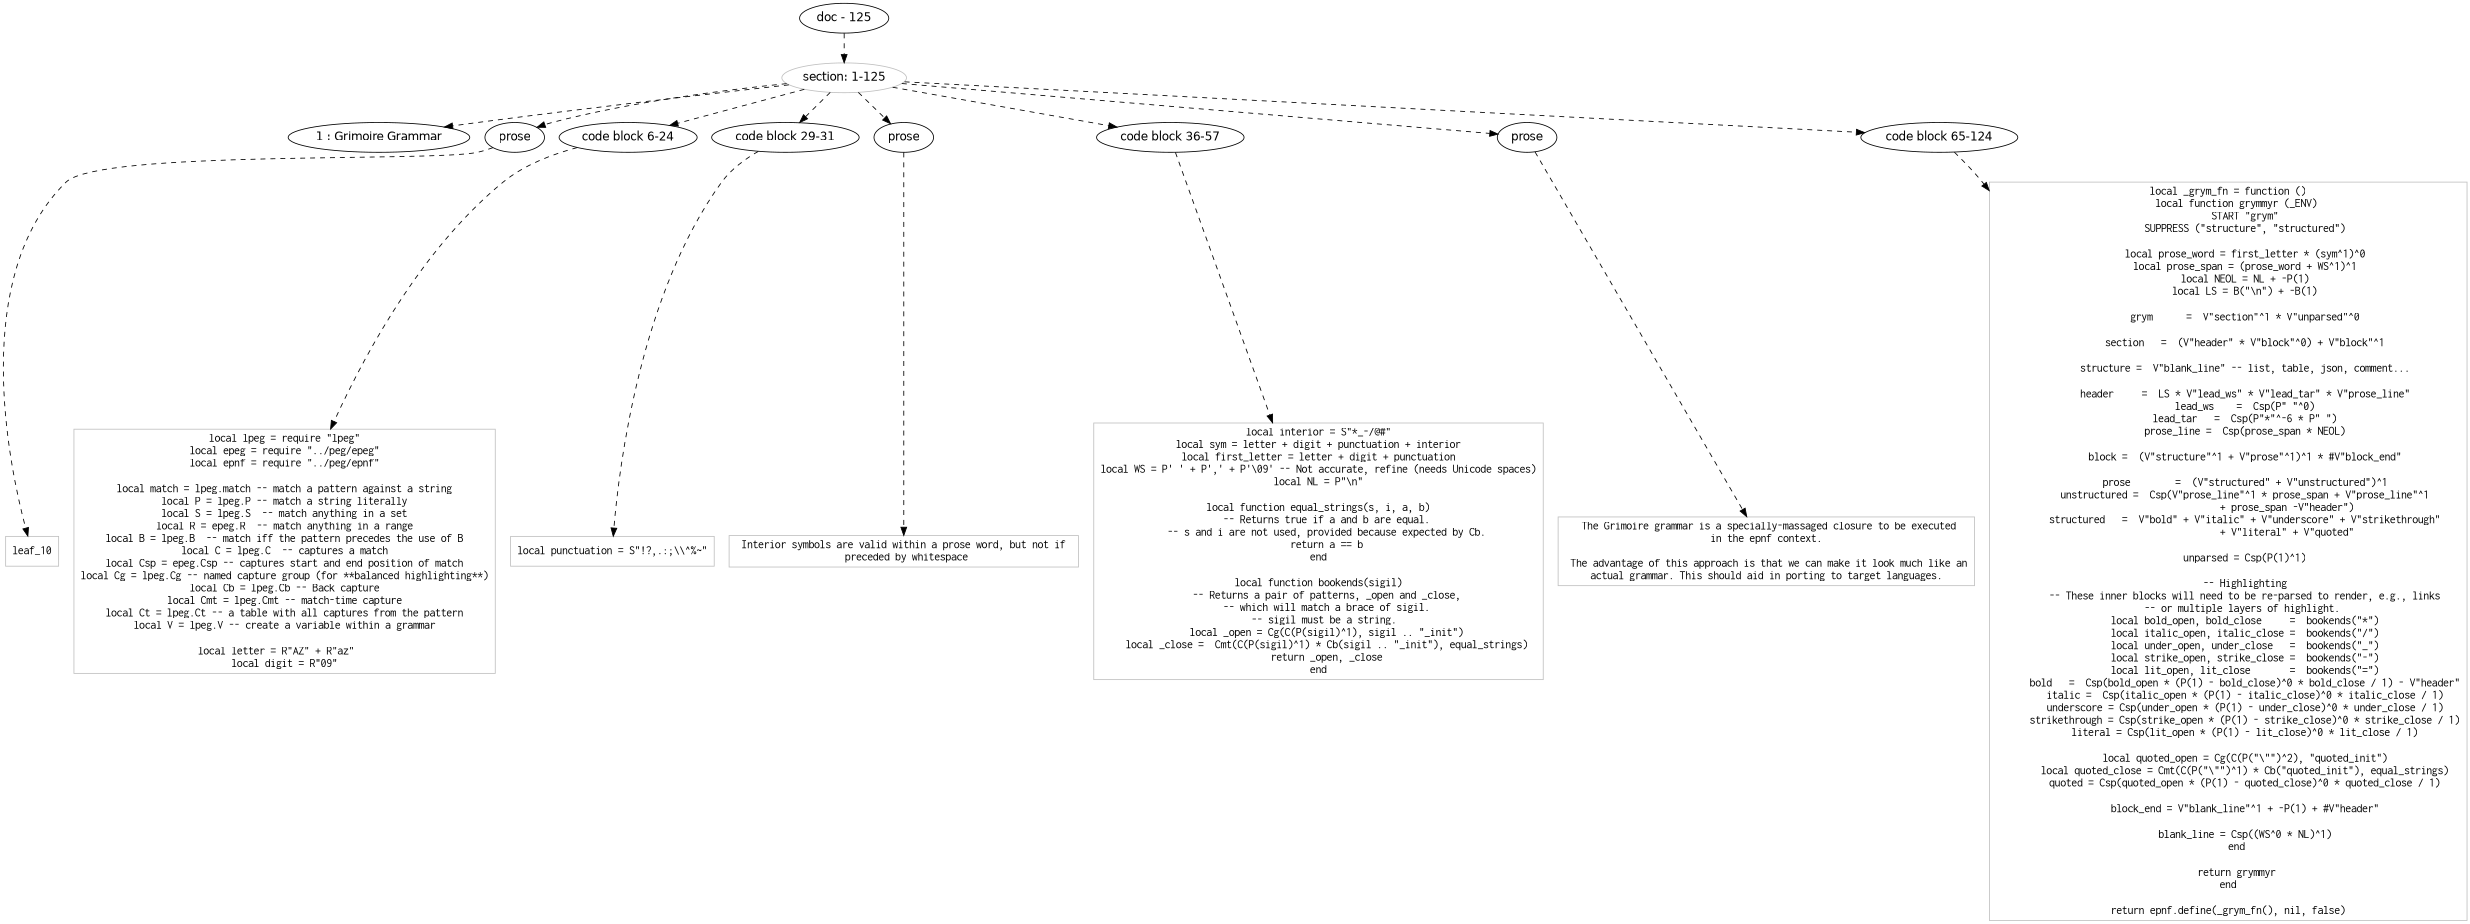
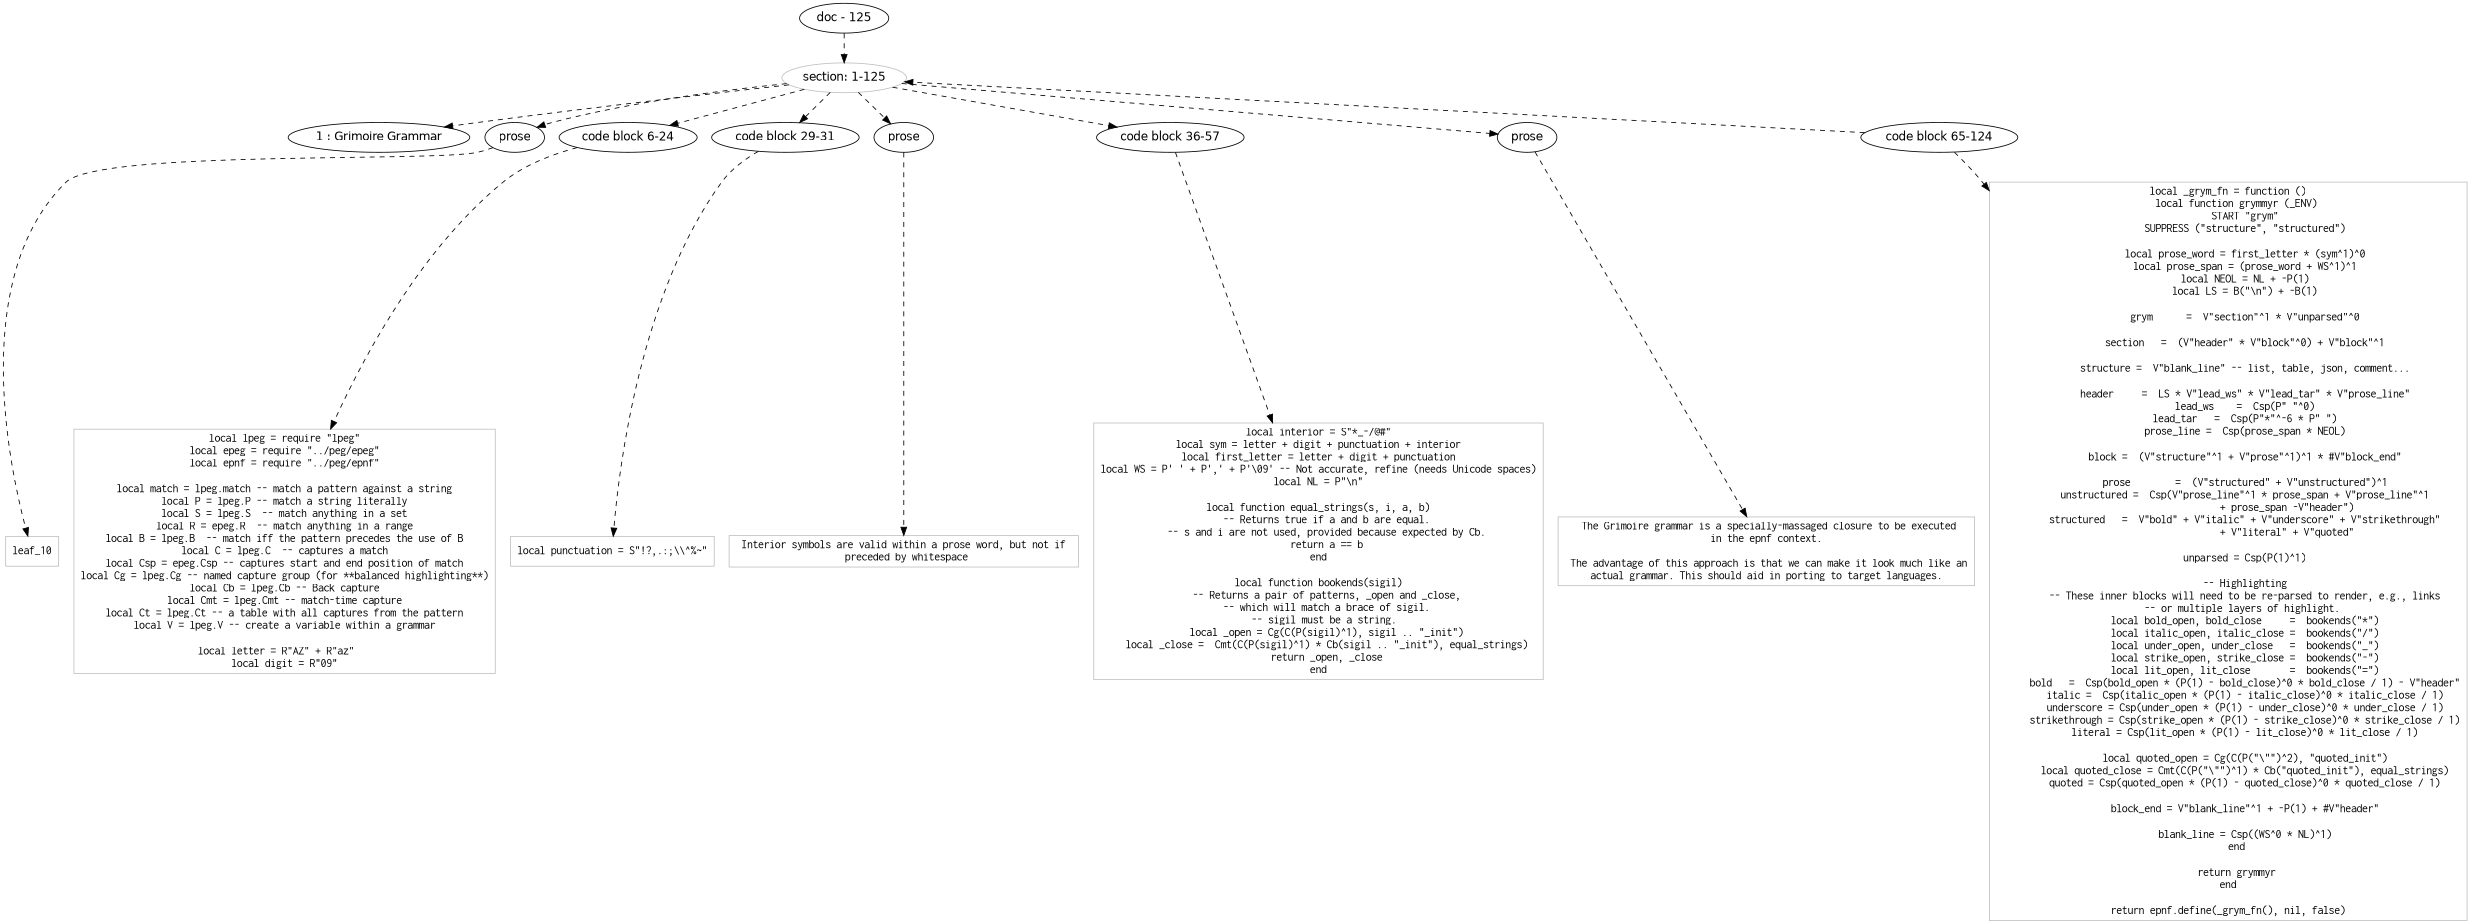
  digraph {
    node [fontname=Helvetica]
    edge [style=dashed]
    n1 [color=Gray label="section: 1-125"]
    n2 [label="1 : Grimoire Grammar"]
    n3 [label=prose]
    n4 [label="code block 6-24"]
    n5 [label="code block 29-31"]
    n6 [label=prose]
    n7 [label="code block 36-57"]
    n8 [label=prose]
    n9 [label="code block 65-124"]
    leaf_10 [color=Gray fontname=Inconsolata shape=rectangle]
    n11 [color=Gray fontname=Inconsolata label="local lpeg = require \"lpeg\"\nlocal epeg = require \"../peg/epeg\"\nlocal epnf = require \"../peg/epnf\"\n\nlocal match = lpeg.match -- match a pattern against a string\nlocal P = lpeg.P -- match a string literally\nlocal S = lpeg.S  -- match anything in a set\nlocal R = epeg.R  -- match anything in a range\nlocal B = lpeg.B  -- match iff the pattern precedes the use of B\nlocal C = lpeg.C  -- captures a match\nlocal Csp = epeg.Csp -- captures start and end position of match\nlocal Cg = lpeg.Cg -- named capture group (for **balanced highlighting**)\nlocal Cb = lpeg.Cb -- Back capture\nlocal Cmt = lpeg.Cmt -- match-time capture\nlocal Ct = lpeg.Ct -- a table with all captures from the pattern\nlocal V = lpeg.V -- create a variable within a grammar\n\nlocal letter = R\"AZ\" + R\"az\"   \nlocal digit = R\"09\"" shape=rectangle]
    n12 [color=Gray fontname=Inconsolata label="local punctuation = S\"!?,.:;\\\\^%~\"" shape=rectangle]
    n13 [color=Gray fontname=Inconsolata label=" Interior symbols are valid within a prose word, but not if \n preceded by whitespace\n" shape=rectangle]
    n14 [color=Gray fontname=Inconsolata label="local interior = S\"*_-/@#\"\nlocal sym = letter + digit + punctuation + interior\nlocal first_letter = letter + digit + punctuation\nlocal WS = P' ' + P',' + P'\\09' -- Not accurate, refine (needs Unicode spaces)\nlocal NL = P\"\\n\"\n\nlocal function equal_strings(s, i, a, b)\n   -- Returns true if a and b are equal.\n   -- s and i are not used, provided because expected by Cb.\n   return a == b\nend\n\nlocal function bookends(sigil)\n   -- Returns a pair of patterns, _open and _close,\n   -- which will match a brace of sigil.\n   -- sigil must be a string. \n   local _open = Cg(C(P(sigil)^1), sigil .. \"_init\")\n   local _close =  Cmt(C(P(sigil)^1) * Cb(sigil .. \"_init\"), equal_strings)\n   return _open, _close\nend" shape=rectangle]
    n15 [color=Gray fontname=Inconsolata label=" The Grimoire grammar is a specially-massaged closure to be executed\n in the epnf context. \n \n The advantage of this approach is that we can make it look much like an\n actual grammar. This should aid in porting to target languages. \n" shape=rectangle]
    n16 [color=Gray fontname=Inconsolata label="local _grym_fn = function ()\n   local function grymmyr (_ENV)\n      START \"grym\"\n      SUPPRESS (\"structure\", \"structured\")\n\n      local prose_word = first_letter * (sym^1)^0\n      local prose_span = (prose_word + WS^1)^1\n      local NEOL = NL + -P(1)\n      local LS = B(\"\\n\") + -B(1)\n\n      grym      =  V\"section\"^1 * V\"unparsed\"^0\n\n      section   =  (V\"header\" * V\"block\"^0) + V\"block\"^1\n\n      structure =  V\"blank_line\" -- list, table, json, comment...\n\n      header     =  LS * V\"lead_ws\" * V\"lead_tar\" * V\"prose_line\"\n      lead_ws    =  Csp(P\" \"^0)\n      lead_tar   =  Csp(P\"*\"^-6 * P\" \")\n      prose_line =  Csp(prose_span * NEOL)\n\n      block =  (V\"structure\"^1 + V\"prose\"^1)^1 * #V\"block_end\"\n\n      prose        =  (V\"structured\" + V\"unstructured\")^1\n      unstructured =  Csp(V\"prose_line\"^1 * prose_span + V\"prose_line\"^1\n                     + prose_span -V\"header\")\n      structured   =  V\"bold\" + V\"italic\" + V\"underscore\" + V\"strikethrough\"\n                     + V\"literal\" + V\"quoted\"\n\n      unparsed = Csp(P(1)^1)\n\n      -- Highlighting\n      -- These inner blocks will need to be re-parsed to render, e.g., links\n      -- or multiple layers of highlight. \n      local bold_open, bold_close     =  bookends(\"*\")\n      local italic_open, italic_close =  bookends(\"/\")\n      local under_open, under_close   =  bookends(\"_\")\n      local strike_open, strike_close =  bookends(\"-\")\n      local lit_open, lit_close       =  bookends(\"=\")\n      bold   =  Csp(bold_open * (P(1) - bold_close)^0 * bold_close / 1) - V\"header\"\n      italic =  Csp(italic_open * (P(1) - italic_close)^0 * italic_close / 1)\n      underscore = Csp(under_open * (P(1) - under_close)^0 * under_close / 1)\n      strikethrough = Csp(strike_open * (P(1) - strike_close)^0 * strike_close / 1)\n      literal = Csp(lit_open * (P(1) - lit_close)^0 * lit_close / 1)\n\n      local quoted_open = Cg(C(P(\"\\\"\")^2), \"quoted_init\")\n      local quoted_close = Cmt(C(P(\"\\\"\")^1) * Cb(\"quoted_init\"), equal_strings)\n      quoted = Csp(quoted_open * (P(1) - quoted_close)^0 * quoted_close / 1)\n\n      block_end = V\"blank_line\"^1 + -P(1) + #V\"header\"\n\n      blank_line = Csp((WS^0 * NL)^1)\n   end\n\n   return grymmyr\nend\n\nreturn epnf.define(_grym_fn(), nil, false)" shape=rectangle]
    n17 [label="doc - 125"]
    subgraph sub_1 {
      rank=same
      n1
    }
    subgraph sub_2 {
      rank=same
      n2
      n3
      n4
      n5
      n6
      n7
      n8
      n9
    }
    n1 -> n2
    n1 -> n3
    n1 -> n4
    n1 -> n5
    n1 -> n6
    n1 -> n7
    n1 -> n8
-   n1 -> n9
+   n9 -> n1
    n3 -> leaf_10
    n4 -> n11
    n5 -> n12
    n6 -> n13
    n7 -> n14
    n8 -> n15
    n9 -> n16
    n17 -> n1
  }
